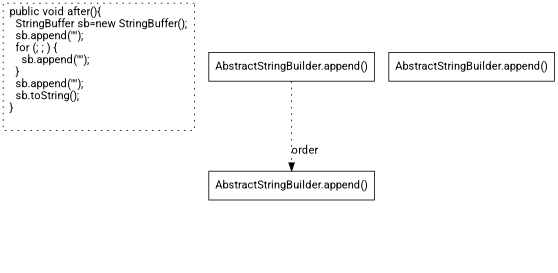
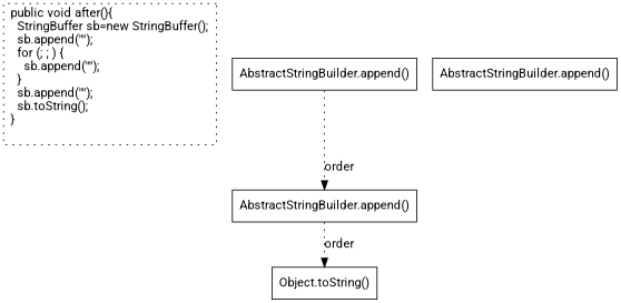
  digraph {
    fontname=Roboto
    node [shape=box fontname=Roboto]
    edge [style=dotted fontname=Roboto]
    n1 [label="public void after(){\l  StringBuffer sb=new StringBuffer();\l  sb.append(\"\");\l  for (; ; ) {\l    sb.append(\"\");\l  }\l  sb.append(\"\");\l  sb.toString();\l}\l\l" style=dotted]
    n2 [label="AbstractStringBuilder.append()"]
+   n3 [label="Object.toString()"]
    n4 [label="AbstractStringBuilder.append()"]
    n5 [label="AbstractStringBuilder.append()"]
+   n2 -> n3 [label=order]
    n5 -> n2 [label=order]
  }
